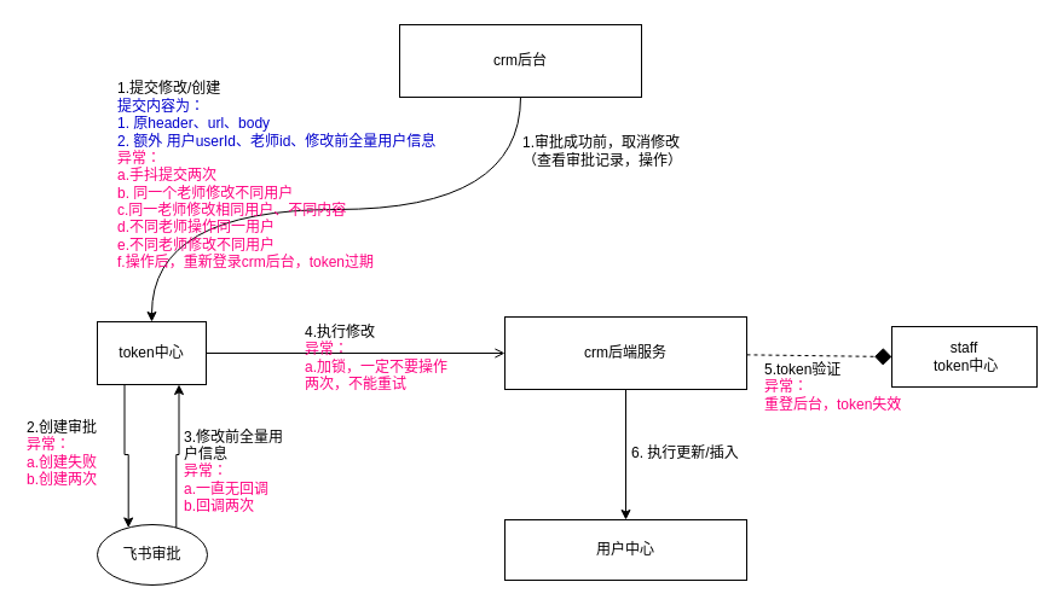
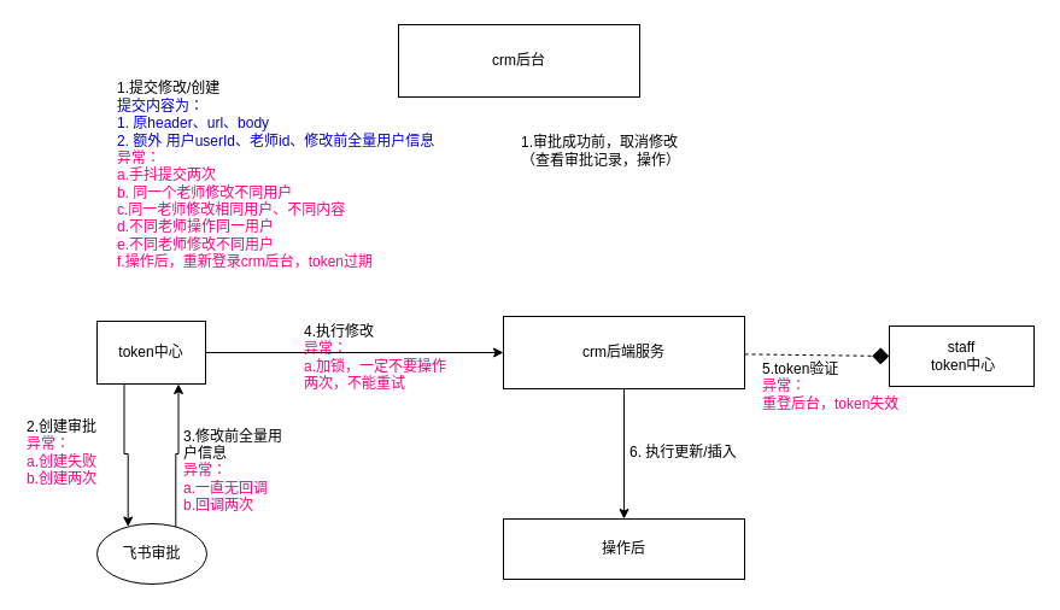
  <mxCell id="0" />
  <mxCell id="1" parent="0" />
- <mxCell id="2" style="edgeStyle=orthogonalEdgeStyle;rounded=0;orthogonalLoop=1;jettySize=auto;html=1;exitX=0.5;exitY=1;exitDx=0;exitDy=0;entryX=0.5;entryY=0;entryDx=0;entryDy=0;curved=1;" edge="1" parent="1" source="3" target="6"><mxGeometry relative="1" as="geometry" /></mxCell>
  <mxCell id="3" value="crm后台" style="rounded=0;whiteSpace=wrap;html=1;" vertex="1" parent="1"><mxGeometry x="330" y="20" width="200" height="60" as="geometry" /></mxCell>
- <mxCell id="4" style="edgeStyle=orthogonalEdgeStyle;rounded=0;orthogonalLoop=1;jettySize=auto;html=1;exitX=1;exitY=0.5;exitDx=0;exitDy=0;entryX=0;entryY=0.5;entryDx=0;entryDy=0;endArrow=open;" edge="1" parent="1" source="6" target="8"><mxGeometry relative="1" as="geometry" /></mxCell>
+ <mxCell id="4" style="edgeStyle=orthogonalEdgeStyle;rounded=0;orthogonalLoop=1;jettySize=auto;html=1;exitX=1;exitY=0.5;exitDx=0;exitDy=0;entryX=0;entryY=0.5;entryDx=0;entryDy=0;" edge="1" parent="1" source="6" target="8"><mxGeometry relative="1" as="geometry" /></mxCell>
  <mxCell id="5" style="edgeStyle=orthogonalEdgeStyle;rounded=0;orthogonalLoop=1;jettySize=auto;html=1;exitX=0.25;exitY=1;exitDx=0;exitDy=0;entryX=0.25;entryY=0;entryDx=0;entryDy=0;" edge="1" parent="1" source="6" target="13"><mxGeometry relative="1" as="geometry" /></mxCell>
  <mxCell id="6" value="token中心" style="rounded=0;whiteSpace=wrap;html=1;" vertex="1" parent="1"><mxGeometry x="80" y="266" width="90" height="52" as="geometry" /></mxCell>
  <mxCell id="7" style="edgeStyle=orthogonalEdgeStyle;rounded=0;orthogonalLoop=1;jettySize=auto;html=1;exitX=0.5;exitY=1;exitDx=0;exitDy=0;" edge="1" parent="1" source="8" target="9"><mxGeometry relative="1" as="geometry" /></mxCell>
  <mxCell id="8" value="crm后端服务" style="rounded=0;whiteSpace=wrap;html=1;" vertex="1" parent="1"><mxGeometry x="417" y="262" width="200" height="60" as="geometry" /></mxCell>
- <mxCell id="9" value="用户中心" style="rounded=0;whiteSpace=wrap;html=1;" vertex="1" parent="1"><mxGeometry x="417" y="430" width="200" height="50" as="geometry" /></mxCell>
+ <mxCell id="9" value="操作后" style="rounded=0;whiteSpace=wrap;html=1;" vertex="1" parent="1"><mxGeometry x="417" y="430" width="200" height="50" as="geometry" /></mxCell>
  <mxCell id="10" value="staff&lt;br&gt;&amp;nbsp;token中心" style="rounded=0;whiteSpace=wrap;html=1;" vertex="1" parent="1"><mxGeometry x="737" y="270" width="120" height="50" as="geometry" /></mxCell>
  <mxCell id="11" value="1.提交修改/创建&lt;br&gt;&lt;font color=&quot;#0000cc&quot;&gt;提交内容为：&lt;br style=&quot;border-color: var(--border-color);&quot;&gt;1. 原header、url、body&lt;br style=&quot;border-color: var(--border-color);&quot;&gt;2. 额外 用户userId、老师id、修改前全量用户信息&lt;br&gt;&lt;/font&gt;&lt;font color=&quot;#ff0080&quot;&gt;异常：&lt;br&gt;a.手抖提交两次&lt;br&gt;b.&amp;nbsp;同一个老师修改不同用户&lt;br&gt;c.同一老师修改相同用户、不同内容&lt;br&gt;d.不同老师操作同一用户&lt;br&gt;e.不同老师修改不同用户&lt;br&gt;f.操作后，重新登录crm后台，token过期&lt;/font&gt;" style="text;html=1;strokeColor=none;fillColor=none;align=left;verticalAlign=middle;whiteSpace=wrap;rounded=0;" vertex="1" parent="1"><mxGeometry x="95" y="60" width="275" height="170" as="geometry" /></mxCell>
  <mxCell id="12" style="edgeStyle=orthogonalEdgeStyle;rounded=0;orthogonalLoop=1;jettySize=auto;html=1;exitX=0.75;exitY=0;exitDx=0;exitDy=0;entryX=0.75;entryY=1;entryDx=0;entryDy=0;" edge="1" parent="1" source="13" target="6"><mxGeometry relative="1" as="geometry" /></mxCell>
  <mxCell id="13" value="飞书审批" style="ellipse;whiteSpace=wrap;html=1;" vertex="1" parent="1"><mxGeometry x="80" y="434" width="91" height="50" as="geometry" /></mxCell>
  <mxCell id="14" value="" style="endArrow=diamond;endSize=12;dashed=1;html=1;rounded=0;entryX=0;entryY=0.5;entryDx=0;entryDy=0;" edge="1" parent="1" source="8" target="10"><mxGeometry width="160" relative="1" as="geometry"><mxPoint x="617" y="292" as="sourcePoint" /><mxPoint x="777" y="292" as="targetPoint" /></mxGeometry></mxCell>
  <mxCell id="15" value="2.创建审批&lt;br&gt;&lt;font color=&quot;#ff0080&quot;&gt;异常：&lt;br&gt;a.创建失败&lt;br&gt;b.创建两次&lt;/font&gt;" style="text;html=1;strokeColor=none;fillColor=none;align=left;verticalAlign=middle;whiteSpace=wrap;rounded=0;" vertex="1" parent="1"><mxGeometry x="20" y="340" width="100" height="70" as="geometry" /></mxCell>
  <mxCell id="16" value="3.修改前全量用户信息&lt;br&gt;&lt;font color=&quot;#ff0080&quot;&gt;异常：&lt;br&gt;a.一直无回调&lt;br&gt;b.回调两次&lt;/font&gt;" style="text;html=1;strokeColor=none;fillColor=none;align=left;verticalAlign=middle;whiteSpace=wrap;rounded=0;" vertex="1" parent="1"><mxGeometry x="150" y="360" width="90" height="60" as="geometry" /></mxCell>
  <mxCell id="17" value="1.审批成功前，取消修改&lt;br&gt;（查看审批记录，操作）" style="text;html=1;strokeColor=none;fillColor=none;align=left;verticalAlign=middle;whiteSpace=wrap;rounded=0;" vertex="1" parent="1"><mxGeometry x="430" y="100" width="150" height="50" as="geometry" /></mxCell>
  <mxCell id="18" value="4.执行修改&lt;br&gt;&lt;font color=&quot;#ff0080&quot;&gt;异常：&lt;br&gt;a.加锁，一定不要操作两次，不能重试&lt;/font&gt;" style="text;html=1;strokeColor=none;fillColor=none;align=left;verticalAlign=middle;whiteSpace=wrap;rounded=0;" vertex="1" parent="1"><mxGeometry y="266" width="120" height="60" as="geometry" x="250" /></mxCell>
  <mxCell id="19" value="5.token验证&lt;br&gt;&lt;font color=&quot;#ff0080&quot;&gt;异常：&lt;br&gt;重登后台，token失效&lt;br&gt;&lt;/font&gt;" style="text;html=1;strokeColor=none;fillColor=none;align=left;verticalAlign=middle;whiteSpace=wrap;rounded=0;" vertex="1" parent="1"><mxGeometry x="630" y="290" width="120" height="60" as="geometry" /></mxCell>
  <mxCell id="20" value="6. 执行更新/插入&lt;font color=&quot;#ff0080&quot;&gt;&lt;br&gt;&lt;/font&gt;" style="text;html=1;strokeColor=none;fillColor=none;align=left;verticalAlign=middle;whiteSpace=wrap;rounded=0;" vertex="1" parent="1"><mxGeometry x="520" y="345" width="120" height="60" as="geometry" /></mxCell>
